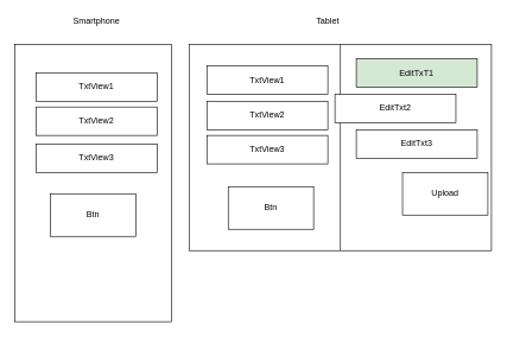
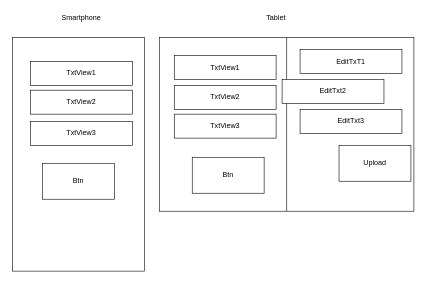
  <mxCell id="0" />
  <mxCell id="1" parent="0" />
  <mxCell id="2" value="" style="rounded=0;whiteSpace=wrap;html=1;" vertex="1" parent="1"><mxGeometry x="20" y="62" width="220" height="390" as="geometry" /></mxCell>
  <mxCell id="3" value="TxtView1" style="rounded=0;whiteSpace=wrap;html=1;" vertex="1" parent="1"><mxGeometry x="50" y="102" width="170" height="40" as="geometry" /></mxCell>
  <mxCell id="4" value="TxtView2" style="rounded=0;whiteSpace=wrap;html=1;" vertex="1" parent="1"><mxGeometry x="50" y="150" width="170" height="40" as="geometry" /></mxCell>
  <mxCell id="5" value="TxtView3" style="rounded=0;whiteSpace=wrap;html=1;" vertex="1" parent="1"><mxGeometry x="50" y="202" width="170" height="40" as="geometry" /></mxCell>
  <mxCell id="6" value="Btn" style="rounded=0;whiteSpace=wrap;html=1;" vertex="1" parent="1"><mxGeometry x="70" y="272" width="120" height="60" as="geometry" /></mxCell>
  <mxCell id="7" value="" style="rounded=0;whiteSpace=wrap;html=1;" vertex="1" parent="1"><mxGeometry x="265" y="62" width="425" height="290" as="geometry" /></mxCell>
  <mxCell id="8" value="Smartphone" style="text;html=1;strokeColor=none;fillColor=none;align=center;verticalAlign=middle;whiteSpace=wrap;rounded=0;" vertex="1" parent="1"><mxGeometry x="115" y="20" width="40" height="20" as="geometry" /></mxCell>
  <mxCell id="9" value="Tablet" style="text;html=1;strokeColor=none;fillColor=none;align=center;verticalAlign=middle;whiteSpace=wrap;rounded=0;" vertex="1" parent="1"><mxGeometry x="440" y="20" width="40" height="20" as="geometry" /></mxCell>
  <mxCell id="10" value="" style="endArrow=none;html=1;exitX=0.5;exitY=0;exitDx=0;exitDy=0;entryX=0.5;entryY=1;entryDx=0;entryDy=0;" edge="1" parent="1" source="7" target="7"><mxGeometry width="50" height="50" relative="1" as="geometry"><mxPoint x="430" y="322" as="sourcePoint" /><mxPoint x="480" y="272" as="targetPoint" /></mxGeometry></mxCell>
  <mxCell id="11" value="TxtView1" style="rounded=0;whiteSpace=wrap;html=1;" vertex="1" parent="1"><mxGeometry x="290" y="92" width="170" height="40" as="geometry" /></mxCell>
  <mxCell id="12" value="TxtView2" style="rounded=0;whiteSpace=wrap;html=1;" vertex="1" parent="1"><mxGeometry x="290" y="142" width="170" height="40" as="geometry" /></mxCell>
  <mxCell id="13" value="TxtView3" style="rounded=0;whiteSpace=wrap;html=1;" vertex="1" parent="1"><mxGeometry x="290" y="190" width="170" height="40" as="geometry" /></mxCell>
  <mxCell id="14" value="Btn" style="rounded=0;whiteSpace=wrap;html=1;" vertex="1" parent="1"><mxGeometry x="320" y="262" width="120" height="60" as="geometry" /></mxCell>
- <mxCell id="15" value="EditTxT1" style="rounded=0;whiteSpace=wrap;html=1;fillColor=#d5e8d4;" vertex="1" parent="1"><mxGeometry x="500" y="82" width="170" height="40" as="geometry" /></mxCell>
+ <mxCell id="15" value="EditTxT1" style="rounded=0;whiteSpace=wrap;html=1;" vertex="1" parent="1"><mxGeometry x="500" y="82" width="170" height="40" as="geometry" /></mxCell>
  <mxCell id="16" value="EditTxt2" style="rounded=0;whiteSpace=wrap;html=1;" vertex="1" parent="1"><mxGeometry x="470" y="132" width="170" height="40" as="geometry" /></mxCell>
  <mxCell id="17" value="EditTxt3" style="rounded=0;whiteSpace=wrap;html=1;" vertex="1" parent="1"><mxGeometry x="500" y="182" width="170" height="40" as="geometry" /></mxCell>
  <mxCell id="18" value="Upload" style="rounded=0;whiteSpace=wrap;html=1;" vertex="1" parent="1"><mxGeometry x="565" y="242" width="120" height="60" as="geometry" /></mxCell>
